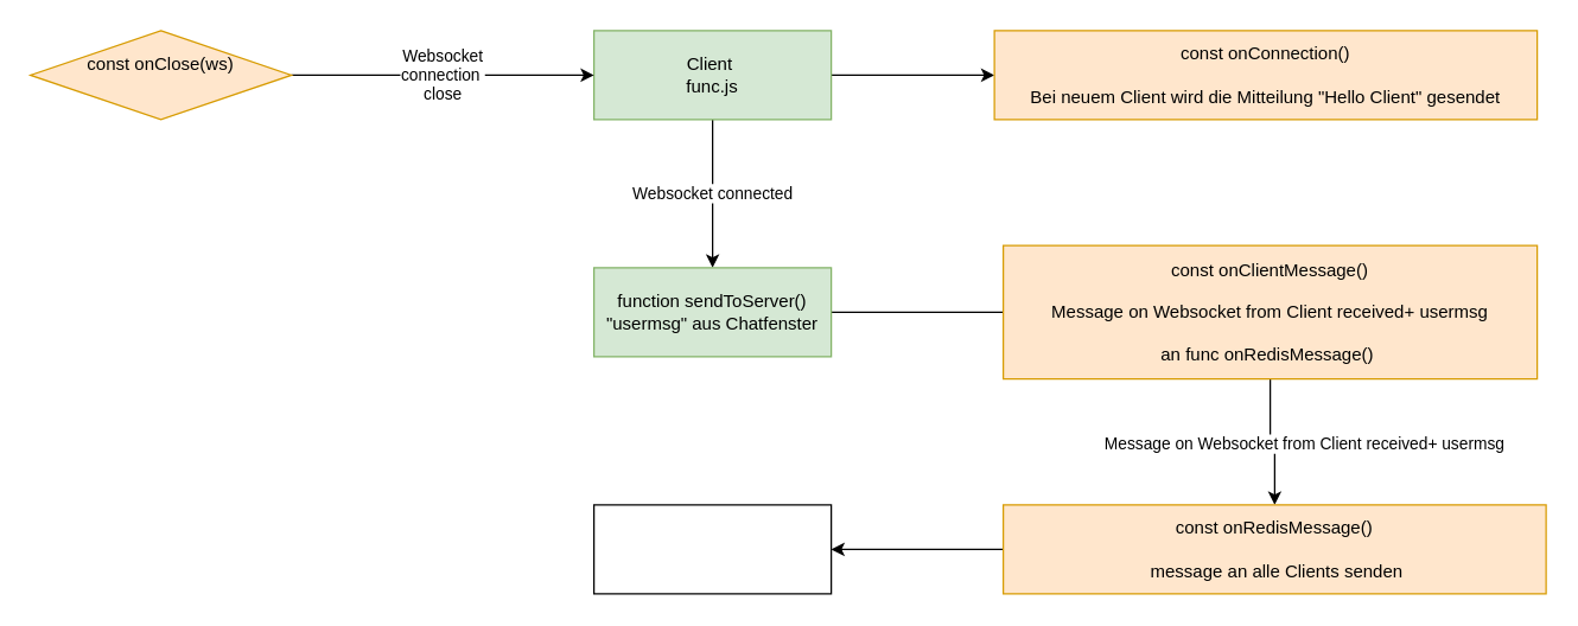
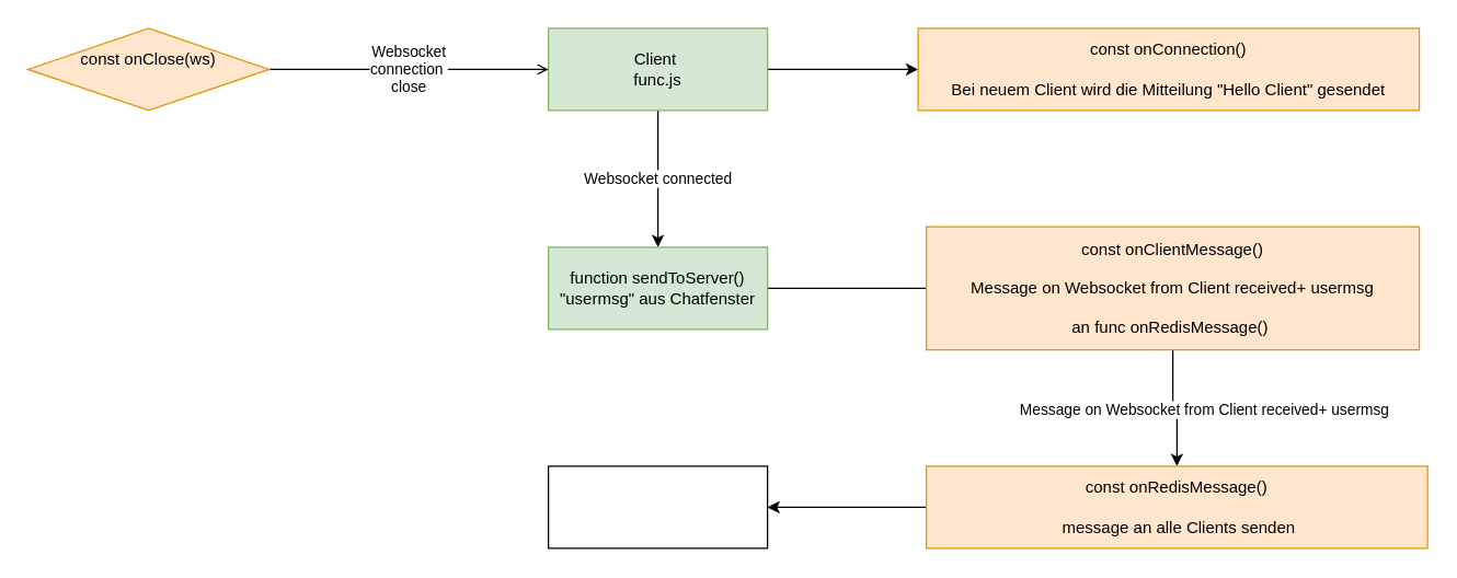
  <mxCell id="0" />
  <mxCell id="1" parent="0" />
  <mxCell id="2" value="Websocket connected" style="edgeStyle=orthogonalEdgeStyle;rounded=0;orthogonalLoop=1;jettySize=auto;html=1;entryX=0.5;entryY=0;entryDx=0;entryDy=0;" parent="1" source="4" target="6" edge="1"><mxGeometry relative="1" as="geometry" /></mxCell>
  <mxCell id="3" style="edgeStyle=orthogonalEdgeStyle;rounded=0;orthogonalLoop=1;jettySize=auto;html=1;" parent="1" source="4" target="12" edge="1"><mxGeometry relative="1" as="geometry" /></mxCell>
  <mxCell id="4" value="Client&amp;nbsp;&lt;br&gt;func.js" style="rounded=0;whiteSpace=wrap;html=1;fillColor=#d5e8d4;strokeColor=#82b366;" parent="1" vertex="1"><mxGeometry x="400" y="20" width="160" height="60" as="geometry" /></mxCell>
  <mxCell id="5" style="edgeStyle=orthogonalEdgeStyle;rounded=0;orthogonalLoop=1;jettySize=auto;html=1;exitX=1;exitY=0.5;exitDx=0;exitDy=0;entryX=0;entryY=0.5;entryDx=0;entryDy=0;" parent="1" source="6" target="8" edge="1"><mxGeometry relative="1" as="geometry"><Array as="points"><mxPoint x="720" y="210" /><mxPoint x="720" y="210" /></Array></mxGeometry></mxCell>
  <mxCell id="6" value="function sendToServer()&lt;br&gt;&quot;usermsg&quot; aus Chatfenster" style="rounded=0;whiteSpace=wrap;html=1;fillColor=#d5e8d4;strokeColor=#82b366;" parent="1" vertex="1"><mxGeometry x="400" y="180" width="160" height="60" as="geometry" /></mxCell>
  <mxCell id="7" value="Message on Websocket from Client received+ usermsg" style="edgeStyle=orthogonalEdgeStyle;rounded=0;orthogonalLoop=1;jettySize=auto;html=1;" parent="1" source="8" target="10" edge="1"><mxGeometry x="0.077" y="20" relative="1" as="geometry"><mxPoint as="offset" /></mxGeometry></mxCell>
  <mxCell id="8" value="const onClientMessage()&lt;br&gt;&lt;br&gt;Message on Websocket from Client received+ usermsg&lt;br&gt;&lt;br&gt;an func onRedisMessage()&amp;nbsp;" style="rounded=0;whiteSpace=wrap;html=1;fillColor=#ffe6cc;strokeColor=#d79b00;" parent="1" vertex="1"><mxGeometry x="676" y="165" width="360" height="90" as="geometry" /></mxCell>
  <mxCell id="9" style="edgeStyle=orthogonalEdgeStyle;rounded=0;orthogonalLoop=1;jettySize=auto;html=1;exitX=0;exitY=0.5;exitDx=0;exitDy=0;entryX=1;entryY=0.5;entryDx=0;entryDy=0;" parent="1" source="10" target="11" edge="1"><mxGeometry relative="1" as="geometry" /></mxCell>
  <mxCell id="10" value="const onRedisMessage()&lt;br&gt;&lt;br&gt;&amp;nbsp;message an alle Clients senden" style="rounded=0;whiteSpace=wrap;html=1;fillColor=#ffe6cc;strokeColor=#d79b00;" parent="1" vertex="1"><mxGeometry x="676" y="340" width="366" height="60" as="geometry" /></mxCell>
  <mxCell id="11" value="" style="rounded=0;whiteSpace=wrap;html=1;" parent="1" vertex="1"><mxGeometry x="400" y="340" width="160" height="60" as="geometry" /></mxCell>
  <mxCell id="12" value="const onConnection()&lt;br&gt;&lt;br&gt;Bei neuem Client wird die Mitteilung &quot;Hello Client&quot; gesendet&lt;br&gt;" style="rounded=0;whiteSpace=wrap;html=1;fillColor=#ffe6cc;strokeColor=#d79b00;" parent="1" vertex="1"><mxGeometry x="670" y="20" width="366" height="60" as="geometry" /></mxCell>
- <mxCell id="13" value="Websocket &lt;br&gt;connection&amp;nbsp;&lt;br&gt;close" style="edgeStyle=orthogonalEdgeStyle;rounded=0;orthogonalLoop=1;jettySize=auto;html=1;" parent="1" source="14" target="4" edge="1"><mxGeometry relative="1" as="geometry" /></mxCell>
+ <mxCell id="13" value="Websocket &lt;br&gt;connection&amp;nbsp;&lt;br&gt;close" style="edgeStyle=orthogonalEdgeStyle;rounded=0;orthogonalLoop=1;jettySize=auto;html=1;endArrow=open;" parent="1" source="14" target="4" edge="1"><mxGeometry relative="1" as="geometry" /></mxCell>
  <mxCell id="14" value="const onClose(ws)&lt;br&gt;&lt;br&gt;" style="rhombus;whiteSpace=wrap;html=1;fillColor=#ffe6cc;strokeColor=#d79b00;" parent="1" vertex="1"><mxGeometry x="20" y="20" width="176" height="60" as="geometry" /></mxCell>
